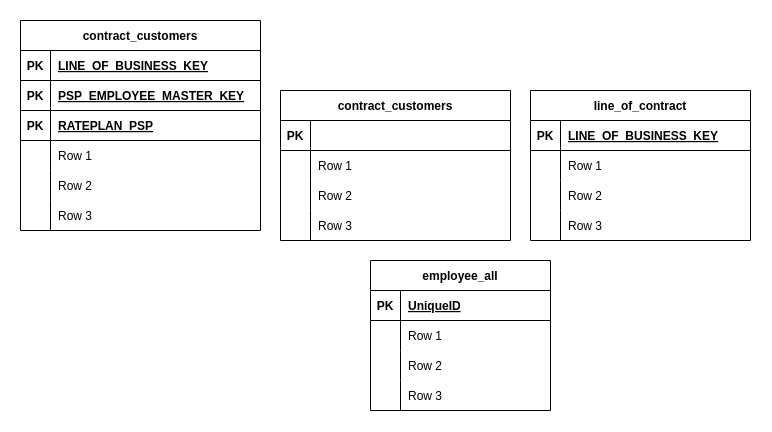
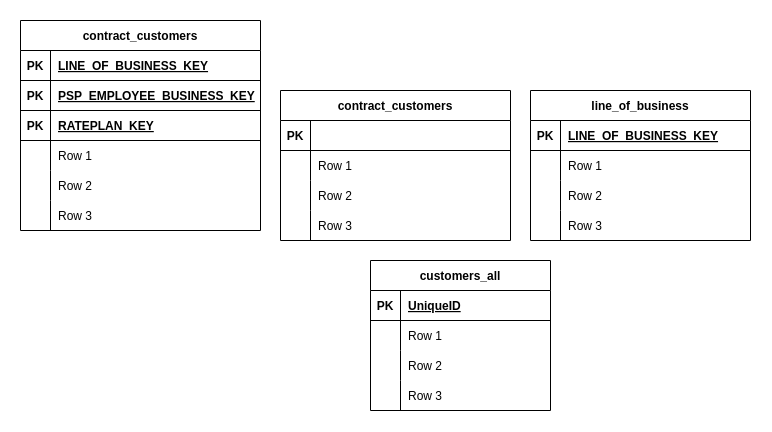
  <mxCell id="0" />
  <mxCell id="1" parent="0" />
  <mxCell id="2" value="contract_customers" style="shape=table;startSize=30;container=1;collapsible=1;childLayout=tableLayout;fixedRows=1;rowLines=0;fontStyle=1;align=center;resizeLast=1;" vertex="1" parent="1"><mxGeometry x="280" y="90" width="230" height="150" as="geometry" /></mxCell>
  <mxCell id="3" value="" style="shape=tableRow;horizontal=0;startSize=0;swimlaneHead=0;swimlaneBody=0;fillColor=none;collapsible=0;dropTarget=0;points=[[0,0.5],[1,0.5]];portConstraint=eastwest;top=0;left=0;right=0;bottom=1;" vertex="1" parent="2"><mxGeometry y="30" width="230" height="30" as="geometry" /></mxCell>
  <mxCell id="4" value="PK" style="shape=partialRectangle;connectable=0;fillColor=none;top=0;left=0;bottom=0;right=0;fontStyle=1;overflow=hidden;" vertex="1" parent="3"><mxGeometry width="30" height="30" as="geometry"><mxRectangle width="30" height="30" as="alternateBounds" /></mxGeometry></mxCell>
  <mxCell id="5" value="" style="shape=partialRectangle;connectable=0;fillColor=none;top=0;left=0;bottom=0;right=0;align=left;spacingLeft=6;fontStyle=5;overflow=hidden;" vertex="1" parent="3"><mxGeometry x="30" width="200" height="30" as="geometry"><mxRectangle width="200" height="30" as="alternateBounds" /></mxGeometry></mxCell>
  <mxCell id="6" value="" style="shape=tableRow;horizontal=0;startSize=0;swimlaneHead=0;swimlaneBody=0;fillColor=none;collapsible=0;dropTarget=0;points=[[0,0.5],[1,0.5]];portConstraint=eastwest;top=0;left=0;right=0;bottom=0;" vertex="1" parent="2"><mxGeometry y="60" width="230" height="30" as="geometry" /></mxCell>
  <mxCell id="7" value="" style="shape=partialRectangle;connectable=0;fillColor=none;top=0;left=0;bottom=0;right=0;editable=1;overflow=hidden;" vertex="1" parent="6"><mxGeometry width="30" height="30" as="geometry"><mxRectangle width="30" height="30" as="alternateBounds" /></mxGeometry></mxCell>
  <mxCell id="8" value="Row 1" style="shape=partialRectangle;connectable=0;fillColor=none;top=0;left=0;bottom=0;right=0;align=left;spacingLeft=6;overflow=hidden;" vertex="1" parent="6"><mxGeometry x="30" width="200" height="30" as="geometry"><mxRectangle width="200" height="30" as="alternateBounds" /></mxGeometry></mxCell>
  <mxCell id="9" value="" style="shape=tableRow;horizontal=0;startSize=0;swimlaneHead=0;swimlaneBody=0;fillColor=none;collapsible=0;dropTarget=0;points=[[0,0.5],[1,0.5]];portConstraint=eastwest;top=0;left=0;right=0;bottom=0;" vertex="1" parent="2"><mxGeometry y="90" width="230" height="30" as="geometry" /></mxCell>
  <mxCell id="10" value="" style="shape=partialRectangle;connectable=0;fillColor=none;top=0;left=0;bottom=0;right=0;editable=1;overflow=hidden;" vertex="1" parent="9"><mxGeometry width="30" height="30" as="geometry"><mxRectangle width="30" height="30" as="alternateBounds" /></mxGeometry></mxCell>
  <mxCell id="11" value="Row 2" style="shape=partialRectangle;connectable=0;fillColor=none;top=0;left=0;bottom=0;right=0;align=left;spacingLeft=6;overflow=hidden;" vertex="1" parent="9"><mxGeometry x="30" width="200" height="30" as="geometry"><mxRectangle width="200" height="30" as="alternateBounds" /></mxGeometry></mxCell>
  <mxCell id="12" value="" style="shape=tableRow;horizontal=0;startSize=0;swimlaneHead=0;swimlaneBody=0;fillColor=none;collapsible=0;dropTarget=0;points=[[0,0.5],[1,0.5]];portConstraint=eastwest;top=0;left=0;right=0;bottom=0;" vertex="1" parent="2"><mxGeometry y="120" width="230" height="30" as="geometry" /></mxCell>
  <mxCell id="13" value="" style="shape=partialRectangle;connectable=0;fillColor=none;top=0;left=0;bottom=0;right=0;editable=1;overflow=hidden;" vertex="1" parent="12"><mxGeometry width="30" height="30" as="geometry"><mxRectangle width="30" height="30" as="alternateBounds" /></mxGeometry></mxCell>
  <mxCell id="14" value="Row 3" style="shape=partialRectangle;connectable=0;fillColor=none;top=0;left=0;bottom=0;right=0;align=left;spacingLeft=6;overflow=hidden;" vertex="1" parent="12"><mxGeometry x="30" width="200" height="30" as="geometry"><mxRectangle width="200" height="30" as="alternateBounds" /></mxGeometry></mxCell>
- <mxCell id="15" value="line_of_contract" style="shape=table;startSize=30;container=1;collapsible=1;childLayout=tableLayout;fixedRows=1;rowLines=0;fontStyle=1;align=center;resizeLast=1;" vertex="1" parent="1"><mxGeometry x="530" y="90" width="220" height="150" as="geometry" /></mxCell>
+ <mxCell id="15" value="line_of_business" style="shape=table;startSize=30;container=1;collapsible=1;childLayout=tableLayout;fixedRows=1;rowLines=0;fontStyle=1;align=center;resizeLast=1;" vertex="1" parent="1"><mxGeometry x="530" y="90" width="220" height="150" as="geometry" /></mxCell>
  <mxCell id="16" value="" style="shape=tableRow;horizontal=0;startSize=0;swimlaneHead=0;swimlaneBody=0;fillColor=none;collapsible=0;dropTarget=0;points=[[0,0.5],[1,0.5]];portConstraint=eastwest;top=0;left=0;right=0;bottom=1;" vertex="1" parent="15"><mxGeometry y="30" width="220" height="30" as="geometry" /></mxCell>
  <mxCell id="17" value="PK" style="shape=partialRectangle;connectable=0;fillColor=none;top=0;left=0;bottom=0;right=0;fontStyle=1;overflow=hidden;" vertex="1" parent="16"><mxGeometry width="30" height="30" as="geometry"><mxRectangle width="30" height="30" as="alternateBounds" /></mxGeometry></mxCell>
  <mxCell id="18" value="LINE_OF_BUSINESS_KEY" style="shape=partialRectangle;connectable=0;fillColor=none;top=0;left=0;bottom=0;right=0;align=left;spacingLeft=6;fontStyle=5;overflow=hidden;" vertex="1" parent="16"><mxGeometry x="30" width="190" height="30" as="geometry"><mxRectangle width="190" height="30" as="alternateBounds" /></mxGeometry></mxCell>
  <mxCell id="19" value="" style="shape=tableRow;horizontal=0;startSize=0;swimlaneHead=0;swimlaneBody=0;fillColor=none;collapsible=0;dropTarget=0;points=[[0,0.5],[1,0.5]];portConstraint=eastwest;top=0;left=0;right=0;bottom=0;" vertex="1" parent="15"><mxGeometry y="60" width="220" height="30" as="geometry" /></mxCell>
  <mxCell id="20" value="" style="shape=partialRectangle;connectable=0;fillColor=none;top=0;left=0;bottom=0;right=0;editable=1;overflow=hidden;" vertex="1" parent="19"><mxGeometry width="30" height="30" as="geometry"><mxRectangle width="30" height="30" as="alternateBounds" /></mxGeometry></mxCell>
  <mxCell id="21" value="Row 1" style="shape=partialRectangle;connectable=0;fillColor=none;top=0;left=0;bottom=0;right=0;align=left;spacingLeft=6;overflow=hidden;" vertex="1" parent="19"><mxGeometry x="30" width="190" height="30" as="geometry"><mxRectangle width="190" height="30" as="alternateBounds" /></mxGeometry></mxCell>
  <mxCell id="22" value="" style="shape=tableRow;horizontal=0;startSize=0;swimlaneHead=0;swimlaneBody=0;fillColor=none;collapsible=0;dropTarget=0;points=[[0,0.5],[1,0.5]];portConstraint=eastwest;top=0;left=0;right=0;bottom=0;" vertex="1" parent="15"><mxGeometry y="90" width="220" height="30" as="geometry" /></mxCell>
  <mxCell id="23" value="" style="shape=partialRectangle;connectable=0;fillColor=none;top=0;left=0;bottom=0;right=0;editable=1;overflow=hidden;" vertex="1" parent="22"><mxGeometry width="30" height="30" as="geometry"><mxRectangle width="30" height="30" as="alternateBounds" /></mxGeometry></mxCell>
  <mxCell id="24" value="Row 2" style="shape=partialRectangle;connectable=0;fillColor=none;top=0;left=0;bottom=0;right=0;align=left;spacingLeft=6;overflow=hidden;" vertex="1" parent="22"><mxGeometry x="30" width="190" height="30" as="geometry"><mxRectangle width="190" height="30" as="alternateBounds" /></mxGeometry></mxCell>
  <mxCell id="25" value="" style="shape=tableRow;horizontal=0;startSize=0;swimlaneHead=0;swimlaneBody=0;fillColor=none;collapsible=0;dropTarget=0;points=[[0,0.5],[1,0.5]];portConstraint=eastwest;top=0;left=0;right=0;bottom=0;" vertex="1" parent="15"><mxGeometry y="120" width="220" height="30" as="geometry" /></mxCell>
  <mxCell id="26" value="" style="shape=partialRectangle;connectable=0;fillColor=none;top=0;left=0;bottom=0;right=0;editable=1;overflow=hidden;" vertex="1" parent="25"><mxGeometry width="30" height="30" as="geometry"><mxRectangle width="30" height="30" as="alternateBounds" /></mxGeometry></mxCell>
  <mxCell id="27" value="Row 3" style="shape=partialRectangle;connectable=0;fillColor=none;top=0;left=0;bottom=0;right=0;align=left;spacingLeft=6;overflow=hidden;" vertex="1" parent="25"><mxGeometry x="30" width="190" height="30" as="geometry"><mxRectangle width="190" height="30" as="alternateBounds" /></mxGeometry></mxCell>
  <mxCell id="28" value="contract_customers" style="shape=table;startSize=30;container=1;collapsible=1;childLayout=tableLayout;fixedRows=1;rowLines=0;fontStyle=1;align=center;resizeLast=1;" vertex="1" parent="1"><mxGeometry x="20" y="20" width="240" height="210" as="geometry" /></mxCell>
  <mxCell id="29" value="" style="shape=tableRow;horizontal=0;startSize=0;swimlaneHead=0;swimlaneBody=0;fillColor=none;collapsible=0;dropTarget=0;points=[[0,0.5],[1,0.5]];portConstraint=eastwest;top=0;left=0;right=0;bottom=1;" vertex="1" parent="28"><mxGeometry y="30" width="240" height="30" as="geometry" /></mxCell>
  <mxCell id="30" value="PK" style="shape=partialRectangle;connectable=0;fillColor=none;top=0;left=0;bottom=0;right=0;fontStyle=1;overflow=hidden;" vertex="1" parent="29"><mxGeometry width="30" height="30" as="geometry"><mxRectangle width="30" height="30" as="alternateBounds" /></mxGeometry></mxCell>
  <mxCell id="31" value="LINE_OF_BUSINESS_KEY" style="shape=partialRectangle;connectable=0;fillColor=none;top=0;left=0;bottom=0;right=0;align=left;spacingLeft=6;fontStyle=5;overflow=hidden;" vertex="1" parent="29"><mxGeometry x="30" width="210" height="30" as="geometry"><mxRectangle width="210" height="30" as="alternateBounds" /></mxGeometry></mxCell>
  <mxCell id="32" value="" style="shape=tableRow;horizontal=0;startSize=0;swimlaneHead=0;swimlaneBody=0;fillColor=none;collapsible=0;dropTarget=0;points=[[0,0.5],[1,0.5]];portConstraint=eastwest;top=0;left=0;right=0;bottom=1;" vertex="1" parent="28"><mxGeometry y="60" width="240" height="30" as="geometry" /></mxCell>
  <mxCell id="33" value="PK" style="shape=partialRectangle;connectable=0;fillColor=none;top=0;left=0;bottom=0;right=0;fontStyle=1;overflow=hidden;" vertex="1" parent="32"><mxGeometry width="30" height="30" as="geometry"><mxRectangle width="30" height="30" as="alternateBounds" /></mxGeometry></mxCell>
- <mxCell id="34" value="PSP_EMPLOYEE_MASTER_KEY" style="shape=partialRectangle;connectable=0;fillColor=none;top=0;left=0;bottom=0;right=0;align=left;spacingLeft=6;fontStyle=5;overflow=hidden;" vertex="1" parent="32"><mxGeometry x="30" width="210" height="30" as="geometry"><mxRectangle width="210" height="30" as="alternateBounds" /></mxGeometry></mxCell>
+ <mxCell id="34" value="PSP_EMPLOYEE_BUSINESS_KEY" style="shape=partialRectangle;connectable=0;fillColor=none;top=0;left=0;bottom=0;right=0;align=left;spacingLeft=6;fontStyle=5;overflow=hidden;" vertex="1" parent="32"><mxGeometry x="30" width="210" height="30" as="geometry"><mxRectangle width="210" height="30" as="alternateBounds" /></mxGeometry></mxCell>
  <mxCell id="35" value="" style="shape=tableRow;horizontal=0;startSize=0;swimlaneHead=0;swimlaneBody=0;fillColor=none;collapsible=0;dropTarget=0;points=[[0,0.5],[1,0.5]];portConstraint=eastwest;top=0;left=0;right=0;bottom=1;" vertex="1" parent="28"><mxGeometry y="90" width="240" height="30" as="geometry" /></mxCell>
  <mxCell id="36" value="PK" style="shape=partialRectangle;connectable=0;fillColor=none;top=0;left=0;bottom=0;right=0;fontStyle=1;overflow=hidden;" vertex="1" parent="35"><mxGeometry width="30" height="30" as="geometry"><mxRectangle width="30" height="30" as="alternateBounds" /></mxGeometry></mxCell>
- <mxCell id="37" value="RATEPLAN_PSP" style="shape=partialRectangle;connectable=0;fillColor=none;top=0;left=0;bottom=0;right=0;align=left;spacingLeft=6;fontStyle=5;overflow=hidden;" vertex="1" parent="35"><mxGeometry x="30" width="210" height="30" as="geometry"><mxRectangle width="210" height="30" as="alternateBounds" /></mxGeometry></mxCell>
+ <mxCell id="37" value="RATEPLAN_KEY" style="shape=partialRectangle;connectable=0;fillColor=none;top=0;left=0;bottom=0;right=0;align=left;spacingLeft=6;fontStyle=5;overflow=hidden;" vertex="1" parent="35"><mxGeometry x="30" width="210" height="30" as="geometry"><mxRectangle width="210" height="30" as="alternateBounds" /></mxGeometry></mxCell>
  <mxCell id="38" value="" style="shape=tableRow;horizontal=0;startSize=0;swimlaneHead=0;swimlaneBody=0;fillColor=none;collapsible=0;dropTarget=0;points=[[0,0.5],[1,0.5]];portConstraint=eastwest;top=0;left=0;right=0;bottom=0;" vertex="1" parent="28"><mxGeometry y="120" width="240" height="30" as="geometry" /></mxCell>
  <mxCell id="39" value="" style="shape=partialRectangle;connectable=0;fillColor=none;top=0;left=0;bottom=0;right=0;editable=1;overflow=hidden;" vertex="1" parent="38"><mxGeometry width="30" height="30" as="geometry"><mxRectangle width="30" height="30" as="alternateBounds" /></mxGeometry></mxCell>
  <mxCell id="40" value="Row 1" style="shape=partialRectangle;connectable=0;fillColor=none;top=0;left=0;bottom=0;right=0;align=left;spacingLeft=6;overflow=hidden;" vertex="1" parent="38"><mxGeometry x="30" width="210" height="30" as="geometry"><mxRectangle width="210" height="30" as="alternateBounds" /></mxGeometry></mxCell>
  <mxCell id="41" value="" style="shape=tableRow;horizontal=0;startSize=0;swimlaneHead=0;swimlaneBody=0;fillColor=none;collapsible=0;dropTarget=0;points=[[0,0.5],[1,0.5]];portConstraint=eastwest;top=0;left=0;right=0;bottom=0;" vertex="1" parent="28"><mxGeometry y="150" width="240" height="30" as="geometry" /></mxCell>
  <mxCell id="42" value="" style="shape=partialRectangle;connectable=0;fillColor=none;top=0;left=0;bottom=0;right=0;editable=1;overflow=hidden;" vertex="1" parent="41"><mxGeometry width="30" height="30" as="geometry"><mxRectangle width="30" height="30" as="alternateBounds" /></mxGeometry></mxCell>
  <mxCell id="43" value="Row 2" style="shape=partialRectangle;connectable=0;fillColor=none;top=0;left=0;bottom=0;right=0;align=left;spacingLeft=6;overflow=hidden;" vertex="1" parent="41"><mxGeometry x="30" width="210" height="30" as="geometry"><mxRectangle width="210" height="30" as="alternateBounds" /></mxGeometry></mxCell>
  <mxCell id="44" value="" style="shape=tableRow;horizontal=0;startSize=0;swimlaneHead=0;swimlaneBody=0;fillColor=none;collapsible=0;dropTarget=0;points=[[0,0.5],[1,0.5]];portConstraint=eastwest;top=0;left=0;right=0;bottom=0;" vertex="1" parent="28"><mxGeometry y="180" width="240" height="30" as="geometry" /></mxCell>
  <mxCell id="45" value="" style="shape=partialRectangle;connectable=0;fillColor=none;top=0;left=0;bottom=0;right=0;editable=1;overflow=hidden;" vertex="1" parent="44"><mxGeometry width="30" height="30" as="geometry"><mxRectangle width="30" height="30" as="alternateBounds" /></mxGeometry></mxCell>
  <mxCell id="46" value="Row 3" style="shape=partialRectangle;connectable=0;fillColor=none;top=0;left=0;bottom=0;right=0;align=left;spacingLeft=6;overflow=hidden;" vertex="1" parent="44"><mxGeometry x="30" width="210" height="30" as="geometry"><mxRectangle width="210" height="30" as="alternateBounds" /></mxGeometry></mxCell>
- <mxCell id="47" value="employee_all" style="shape=table;startSize=30;container=1;collapsible=1;childLayout=tableLayout;fixedRows=1;rowLines=0;fontStyle=1;align=center;resizeLast=1;" vertex="1" parent="1"><mxGeometry x="370" y="260" width="180" height="150" as="geometry" /></mxCell>
+ <mxCell id="47" value="customers_all" style="shape=table;startSize=30;container=1;collapsible=1;childLayout=tableLayout;fixedRows=1;rowLines=0;fontStyle=1;align=center;resizeLast=1;" vertex="1" parent="1"><mxGeometry x="370" y="260" width="180" height="150" as="geometry" /></mxCell>
  <mxCell id="48" value="" style="shape=tableRow;horizontal=0;startSize=0;swimlaneHead=0;swimlaneBody=0;fillColor=none;collapsible=0;dropTarget=0;points=[[0,0.5],[1,0.5]];portConstraint=eastwest;top=0;left=0;right=0;bottom=1;" vertex="1" parent="47"><mxGeometry y="30" width="180" height="30" as="geometry" /></mxCell>
  <mxCell id="49" value="PK" style="shape=partialRectangle;connectable=0;fillColor=none;top=0;left=0;bottom=0;right=0;fontStyle=1;overflow=hidden;" vertex="1" parent="48"><mxGeometry width="30" height="30" as="geometry"><mxRectangle width="30" height="30" as="alternateBounds" /></mxGeometry></mxCell>
  <mxCell id="50" value="UniqueID" style="shape=partialRectangle;connectable=0;fillColor=none;top=0;left=0;bottom=0;right=0;align=left;spacingLeft=6;fontStyle=5;overflow=hidden;" vertex="1" parent="48"><mxGeometry x="30" width="150" height="30" as="geometry"><mxRectangle width="150" height="30" as="alternateBounds" /></mxGeometry></mxCell>
  <mxCell id="51" value="" style="shape=tableRow;horizontal=0;startSize=0;swimlaneHead=0;swimlaneBody=0;fillColor=none;collapsible=0;dropTarget=0;points=[[0,0.5],[1,0.5]];portConstraint=eastwest;top=0;left=0;right=0;bottom=0;" vertex="1" parent="47"><mxGeometry y="60" width="180" height="30" as="geometry" /></mxCell>
  <mxCell id="52" value="" style="shape=partialRectangle;connectable=0;fillColor=none;top=0;left=0;bottom=0;right=0;editable=1;overflow=hidden;" vertex="1" parent="51"><mxGeometry width="30" height="30" as="geometry"><mxRectangle width="30" height="30" as="alternateBounds" /></mxGeometry></mxCell>
  <mxCell id="53" value="Row 1" style="shape=partialRectangle;connectable=0;fillColor=none;top=0;left=0;bottom=0;right=0;align=left;spacingLeft=6;overflow=hidden;" vertex="1" parent="51"><mxGeometry x="30" width="150" height="30" as="geometry"><mxRectangle width="150" height="30" as="alternateBounds" /></mxGeometry></mxCell>
  <mxCell id="54" value="" style="shape=tableRow;horizontal=0;startSize=0;swimlaneHead=0;swimlaneBody=0;fillColor=none;collapsible=0;dropTarget=0;points=[[0,0.5],[1,0.5]];portConstraint=eastwest;top=0;left=0;right=0;bottom=0;" vertex="1" parent="47"><mxGeometry y="90" width="180" height="30" as="geometry" /></mxCell>
  <mxCell id="55" value="" style="shape=partialRectangle;connectable=0;fillColor=none;top=0;left=0;bottom=0;right=0;editable=1;overflow=hidden;" vertex="1" parent="54"><mxGeometry width="30" height="30" as="geometry"><mxRectangle width="30" height="30" as="alternateBounds" /></mxGeometry></mxCell>
  <mxCell id="56" value="Row 2" style="shape=partialRectangle;connectable=0;fillColor=none;top=0;left=0;bottom=0;right=0;align=left;spacingLeft=6;overflow=hidden;" vertex="1" parent="54"><mxGeometry x="30" width="150" height="30" as="geometry"><mxRectangle width="150" height="30" as="alternateBounds" /></mxGeometry></mxCell>
  <mxCell id="57" value="" style="shape=tableRow;horizontal=0;startSize=0;swimlaneHead=0;swimlaneBody=0;fillColor=none;collapsible=0;dropTarget=0;points=[[0,0.5],[1,0.5]];portConstraint=eastwest;top=0;left=0;right=0;bottom=0;" vertex="1" parent="47"><mxGeometry y="120" width="180" height="30" as="geometry" /></mxCell>
  <mxCell id="58" value="" style="shape=partialRectangle;connectable=0;fillColor=none;top=0;left=0;bottom=0;right=0;editable=1;overflow=hidden;" vertex="1" parent="57"><mxGeometry width="30" height="30" as="geometry"><mxRectangle width="30" height="30" as="alternateBounds" /></mxGeometry></mxCell>
  <mxCell id="59" value="Row 3" style="shape=partialRectangle;connectable=0;fillColor=none;top=0;left=0;bottom=0;right=0;align=left;spacingLeft=6;overflow=hidden;" vertex="1" parent="57"><mxGeometry x="30" width="150" height="30" as="geometry"><mxRectangle width="150" height="30" as="alternateBounds" /></mxGeometry></mxCell>
